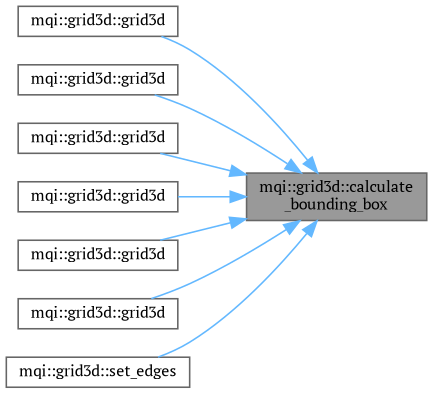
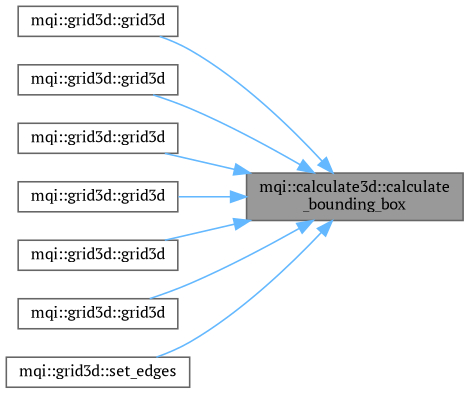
  digraph {
    rankdir=RL
    fontname="PT Serif"
    node [color=grey40 fillcolor=white fontname="PT Serif" fontsize=10 shape=box style=filled]
    edge [color=steelblue1 dir=back fontname="PT Serif" fontsize=10 labelfontname=Helvetica labelfontsize=10 style=solid]
-   n1 [color=gray40 fillcolor=grey60 fontcolor=black height=0.2 label="mqi::grid3d::calculate\l_bounding_box" width=0.4]
+   n1 [color=gray40 fillcolor=grey60 fontcolor=black height=0.2 label="mqi::calculate3d::calculate\l_bounding_box" width=0.4]
    n2 [height=0.2 label="mqi::grid3d::grid3d" width=0.4]
    n3 [height=0.2 label="mqi::grid3d::grid3d" width=0.4]
    n4 [height=0.2 label="mqi::grid3d::grid3d" width=0.4]
    n5 [height=0.2 label="mqi::grid3d::grid3d" width=0.4]
    n6 [height=0.2 label="mqi::grid3d::grid3d" width=0.4]
    n7 [height=0.2 label="mqi::grid3d::grid3d" width=0.4]
    n8 [height=0.2 label="mqi::grid3d::set_edges" width=0.4]
    n1 -> n2
    n1 -> n3
    n1 -> n4
    n1 -> n5
    n1 -> n6
    n1 -> n7
    n1 -> n8
  }
